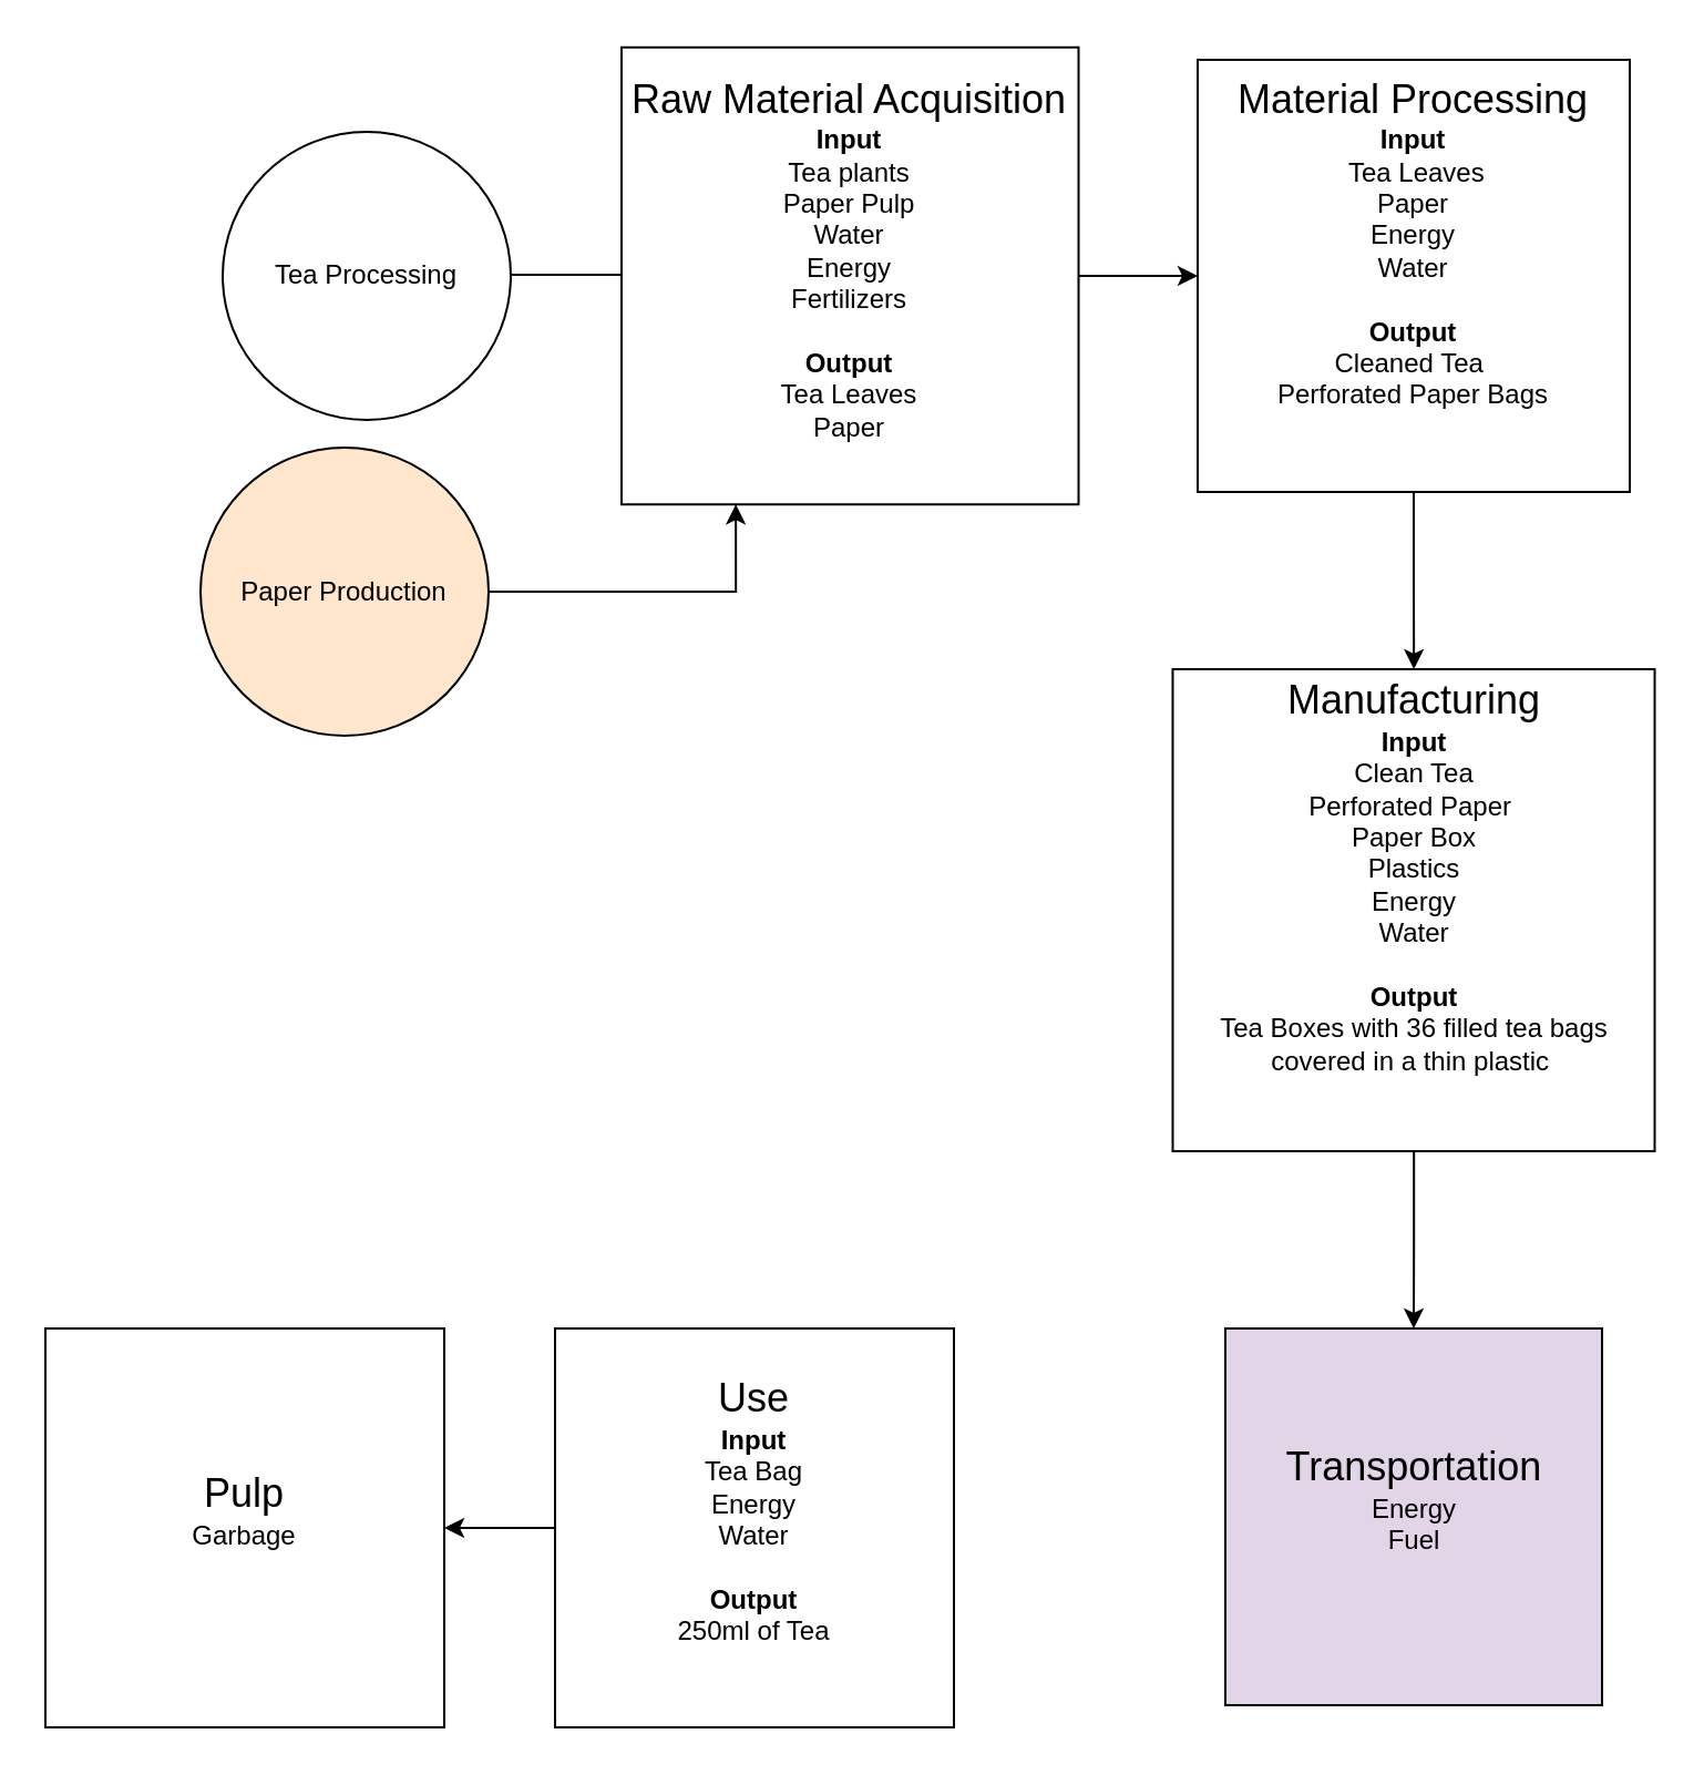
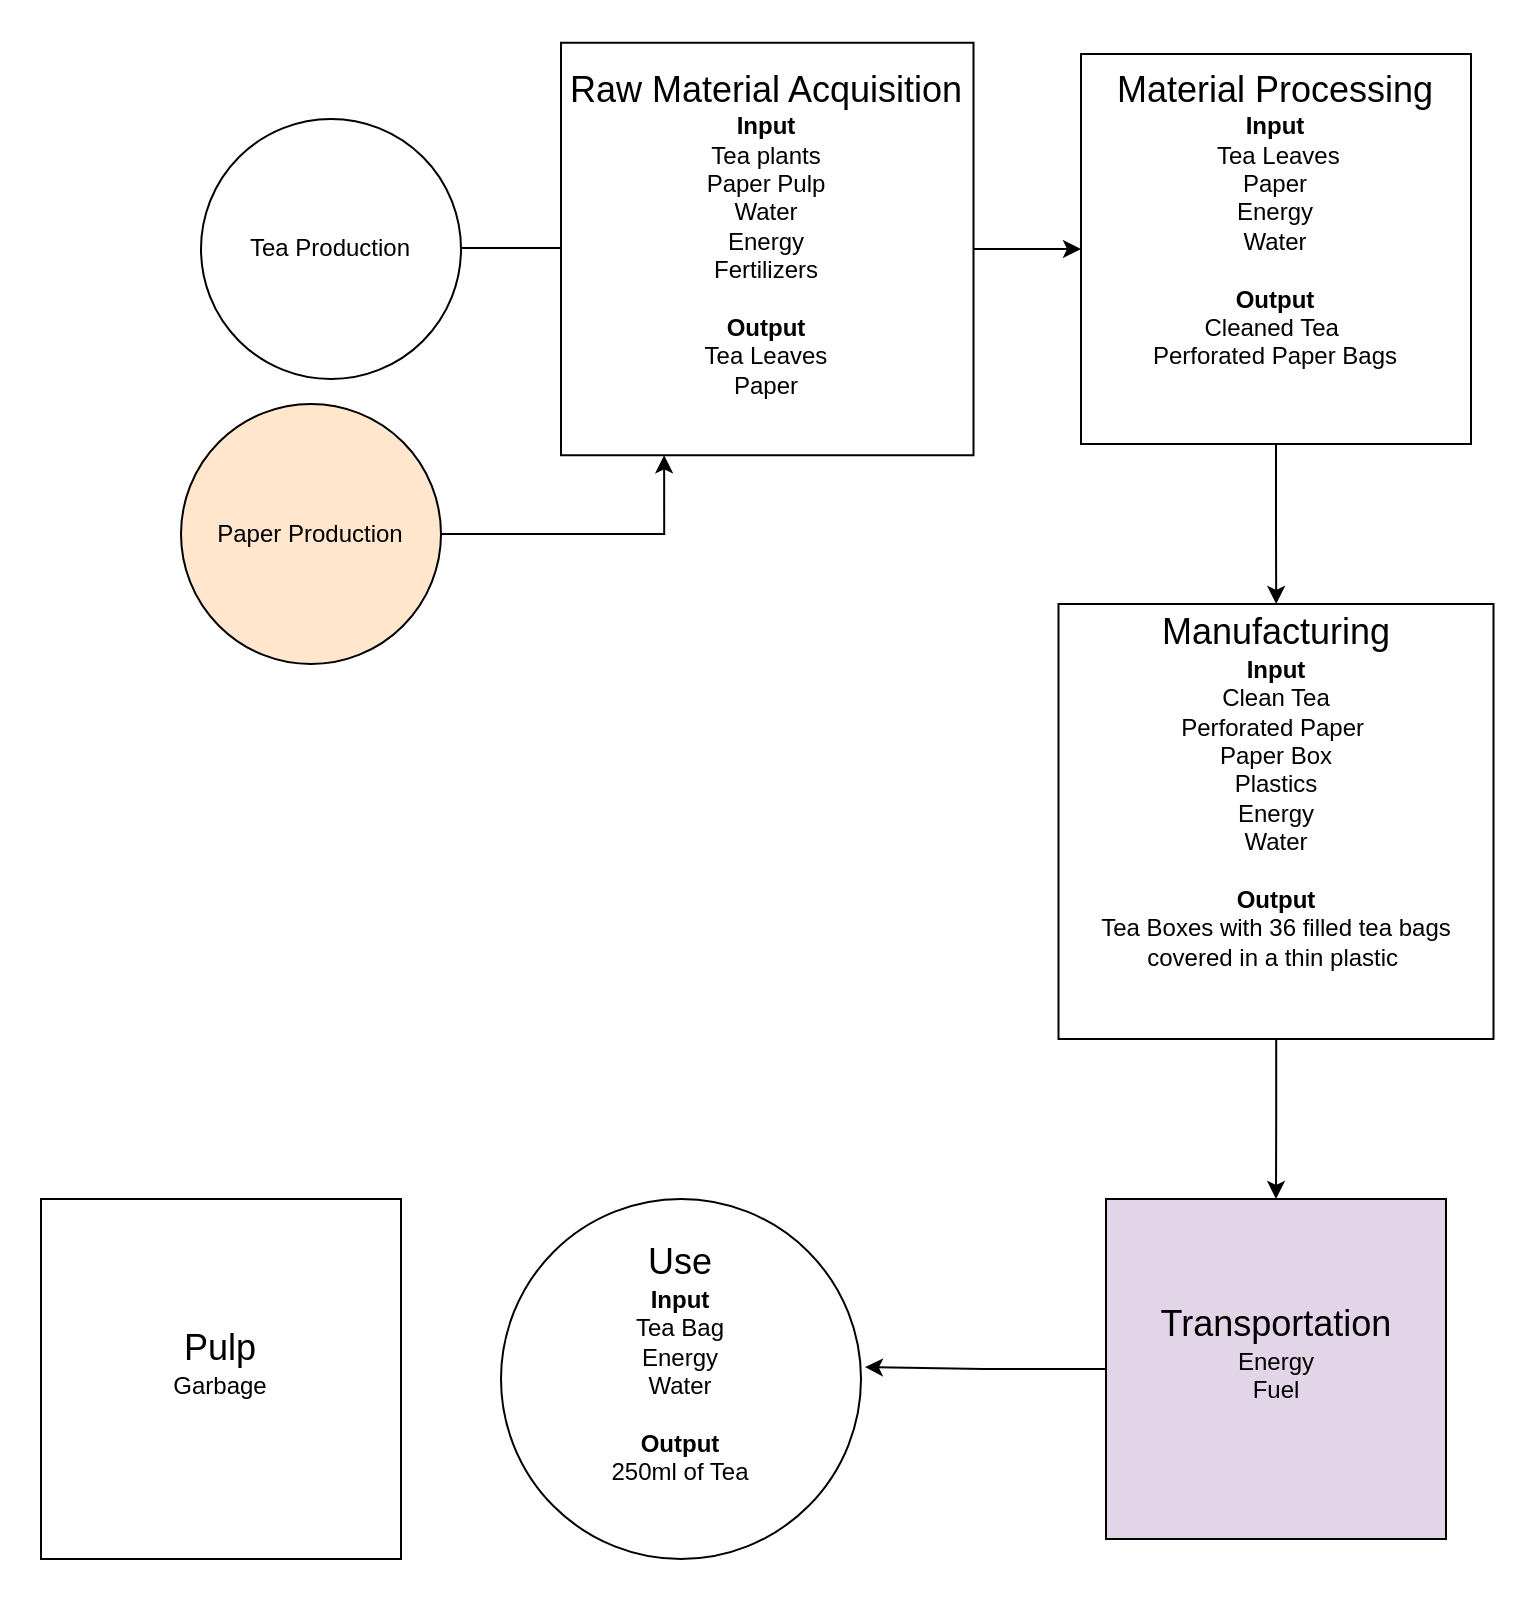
  <mxCell id="0" />
  <mxCell id="1" parent="0" />
- <mxCell id="2" value="Tea Processing" style="ellipse;whiteSpace=wrap;html=1;aspect=fixed;" vertex="1" parent="1"><mxGeometry x="100" y="59" width="130" height="130" as="geometry" /></mxCell>
+ <mxCell id="2" value="Tea Production" style="ellipse;whiteSpace=wrap;html=1;aspect=fixed;" vertex="1" parent="1"><mxGeometry x="100" y="59" width="130" height="130" as="geometry" /></mxCell>
  <mxCell id="3" value="" style="endArrow=classic;html=1;rounded=0;" edge="1" parent="1"><mxGeometry width="50" height="50" relative="1" as="geometry"><mxPoint x="230" y="123.5" as="sourcePoint" /><mxPoint x="300" y="123.5" as="targetPoint" /></mxGeometry></mxCell>
  <mxCell id="4" style="edgeStyle=orthogonalEdgeStyle;rounded=0;orthogonalLoop=1;jettySize=auto;html=1;exitX=1;exitY=0.5;exitDx=0;exitDy=0;entryX=0;entryY=0.5;entryDx=0;entryDy=0;" edge="1" parent="1" source="5" target="9"><mxGeometry relative="1" as="geometry" /></mxCell>
  <mxCell id="5" value="&lt;font style=&quot;font-size: 18px;&quot;&gt;Raw Material Acquisition&lt;br&gt;&lt;/font&gt;&lt;b&gt;Input&lt;/b&gt;&lt;br&gt;Tea plants&lt;br&gt;Paper Pulp&lt;br&gt;Water&lt;br&gt;Energy&lt;br&gt;Fertilizers&lt;br&gt;&lt;br&gt;&lt;b&gt;Output&lt;/b&gt;&lt;br&gt;Tea Leaves&lt;br&gt;Paper&lt;br&gt;&amp;nbsp; &amp;nbsp; &amp;nbsp; &amp;nbsp;&amp;nbsp;" style="whiteSpace=wrap;html=1;aspect=fixed;" vertex="1" parent="1"><mxGeometry x="280" y="20.88" width="206.25" height="206.25" as="geometry" /></mxCell>
  <mxCell id="6" style="edgeStyle=orthogonalEdgeStyle;rounded=0;orthogonalLoop=1;jettySize=auto;html=1;entryX=0.25;entryY=1;entryDx=0;entryDy=0;" edge="1" parent="1" source="7" target="5"><mxGeometry relative="1" as="geometry" /></mxCell>
  <mxCell id="7" value="Paper Production" style="ellipse;whiteSpace=wrap;html=1;aspect=fixed;fillColor=#ffe6cc;" vertex="1" parent="1"><mxGeometry x="90" y="201.5" width="130" height="130" as="geometry" /></mxCell>
  <mxCell id="8" value="" style="edgeStyle=orthogonalEdgeStyle;rounded=0;orthogonalLoop=1;jettySize=auto;html=1;fontSize=18;" edge="1" parent="1" source="9" target="11"><mxGeometry relative="1" as="geometry" /></mxCell>
  <mxCell id="9" value="&lt;font style=&quot;font-size: 18px;&quot;&gt;Material Processing&lt;/font&gt;&lt;br&gt;&lt;b&gt;Input&lt;/b&gt;&lt;br&gt;&amp;nbsp;Tea Leaves&lt;br&gt;&amp;nbsp;Paper&amp;nbsp;&lt;br&gt;Energy&lt;br&gt;Water&lt;br&gt;&lt;br&gt;&lt;b&gt;Output&lt;/b&gt;&lt;br&gt;Cleaned Tea&amp;nbsp;&lt;br&gt;Perforated Paper Bags&lt;br&gt;&lt;br&gt;&amp;nbsp; &amp;nbsp; &amp;nbsp; &amp;nbsp;" style="whiteSpace=wrap;html=1;aspect=fixed;" vertex="1" parent="1"><mxGeometry x="540" y="26.5" width="195" height="195" as="geometry" /></mxCell>
  <mxCell id="10" value="" style="edgeStyle=orthogonalEdgeStyle;rounded=0;orthogonalLoop=1;jettySize=auto;html=1;fontSize=18;" edge="1" parent="1" source="11" target="13"><mxGeometry relative="1" as="geometry" /></mxCell>
  <mxCell id="11" value="&lt;font style=&quot;font-size: 18px;&quot;&gt;Manufacturing&lt;/font&gt;&lt;br&gt;&lt;b&gt;Input&lt;/b&gt;&lt;br&gt;Clean Tea&lt;br&gt;Perforated Paper&amp;nbsp;&lt;br&gt;Paper Box&lt;br&gt;Plastics&lt;br&gt;Energy&lt;br&gt;Water&lt;br&gt;&lt;br&gt;&lt;b&gt;Output&lt;br&gt;&lt;/b&gt;Tea Boxes with 36 filled tea bags covered in a thin plastic&amp;nbsp;&lt;br&gt;&lt;br&gt;&amp;nbsp; &amp;nbsp; &amp;nbsp; &amp;nbsp;" style="whiteSpace=wrap;html=1;aspect=fixed;" vertex="1" parent="1"><mxGeometry x="528.75" y="301.5" width="217.5" height="217.5" as="geometry" /></mxCell>
+ <mxCell id="12" style="edgeStyle=orthogonalEdgeStyle;rounded=0;orthogonalLoop=1;jettySize=auto;html=1;exitX=0;exitY=0.5;exitDx=0;exitDy=0;entryX=1.011;entryY=0.467;entryDx=0;entryDy=0;entryPerimeter=0;fontSize=18;" edge="1" parent="1" source="13" target="15"><mxGeometry relative="1" as="geometry" /></mxCell>
  <mxCell id="13" value="&lt;span style=&quot;font-size: 18px;&quot;&gt;Transportation&lt;/span&gt;&lt;br&gt;Energy&lt;br&gt;Fuel&lt;br&gt;&amp;nbsp; &amp;nbsp; &amp;nbsp; &amp;nbsp;" style="whiteSpace=wrap;html=1;aspect=fixed;fillColor=#e1d5e7;" vertex="1" parent="1"><mxGeometry x="552.5" y="599" width="170" height="170" as="geometry" /></mxCell>
- <mxCell id="14" value="" style="edgeStyle=orthogonalEdgeStyle;rounded=0;orthogonalLoop=1;jettySize=auto;html=1;fontSize=18;" edge="1" parent="1" source="15" target="16"><mxGeometry relative="1" as="geometry" /></mxCell>
- <mxCell id="15" value="&lt;font style=&quot;font-size: 18px;&quot;&gt;Use&lt;/font&gt;&lt;br&gt;&lt;b&gt;Input&lt;/b&gt;&lt;br&gt;Tea Bag&lt;br&gt;Energy&lt;br&gt;Water&lt;br&gt;&lt;br&gt;&lt;b&gt;Output&lt;br&gt;&lt;/b&gt;250ml of Tea&lt;br&gt;&amp;nbsp; &amp;nbsp; &amp;nbsp; &amp;nbsp;" style="whiteSpace=wrap;html=1;aspect=fixed;" vertex="1" parent="1"><mxGeometry x="250" y="599" width="180" height="180" as="geometry" /></mxCell>
+ <mxCell id="15" value="&lt;font style=&quot;font-size: 18px;&quot;&gt;Use&lt;/font&gt;&lt;br&gt;&lt;b&gt;Input&lt;/b&gt;&lt;br&gt;Tea Bag&lt;br&gt;Energy&lt;br&gt;Water&lt;br&gt;&lt;br&gt;&lt;b&gt;Output&lt;br&gt;&lt;/b&gt;250ml of Tea&lt;br&gt;&amp;nbsp; &amp;nbsp; &amp;nbsp; &amp;nbsp;" style="ellipse;whiteSpace=wrap;html=1;aspect=fixed;" vertex="1" parent="1"><mxGeometry x="250" y="599" width="180" height="180" as="geometry" /></mxCell>
  <mxCell id="16" value="&lt;span style=&quot;font-size: 18px;&quot;&gt;Pulp&lt;/span&gt;&lt;br&gt;Garbage&lt;br&gt;&amp;nbsp; &amp;nbsp; &amp;nbsp; &amp;nbsp;" style="whiteSpace=wrap;html=1;aspect=fixed;" vertex="1" parent="1"><mxGeometry x="20" y="599" width="180" height="180" as="geometry" /></mxCell>
